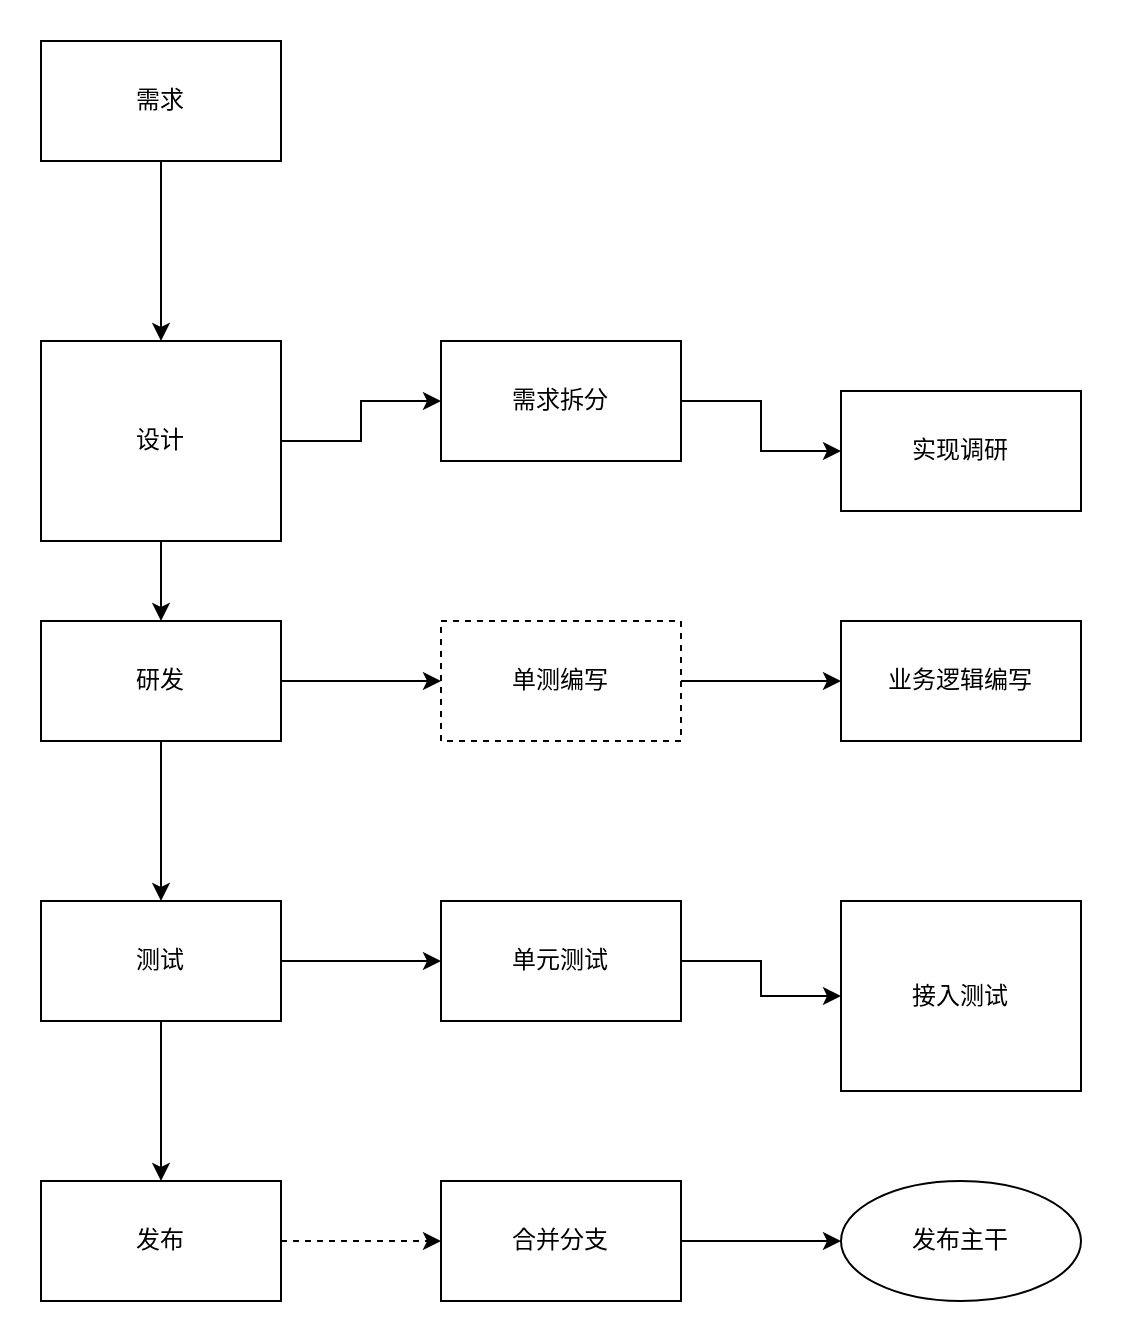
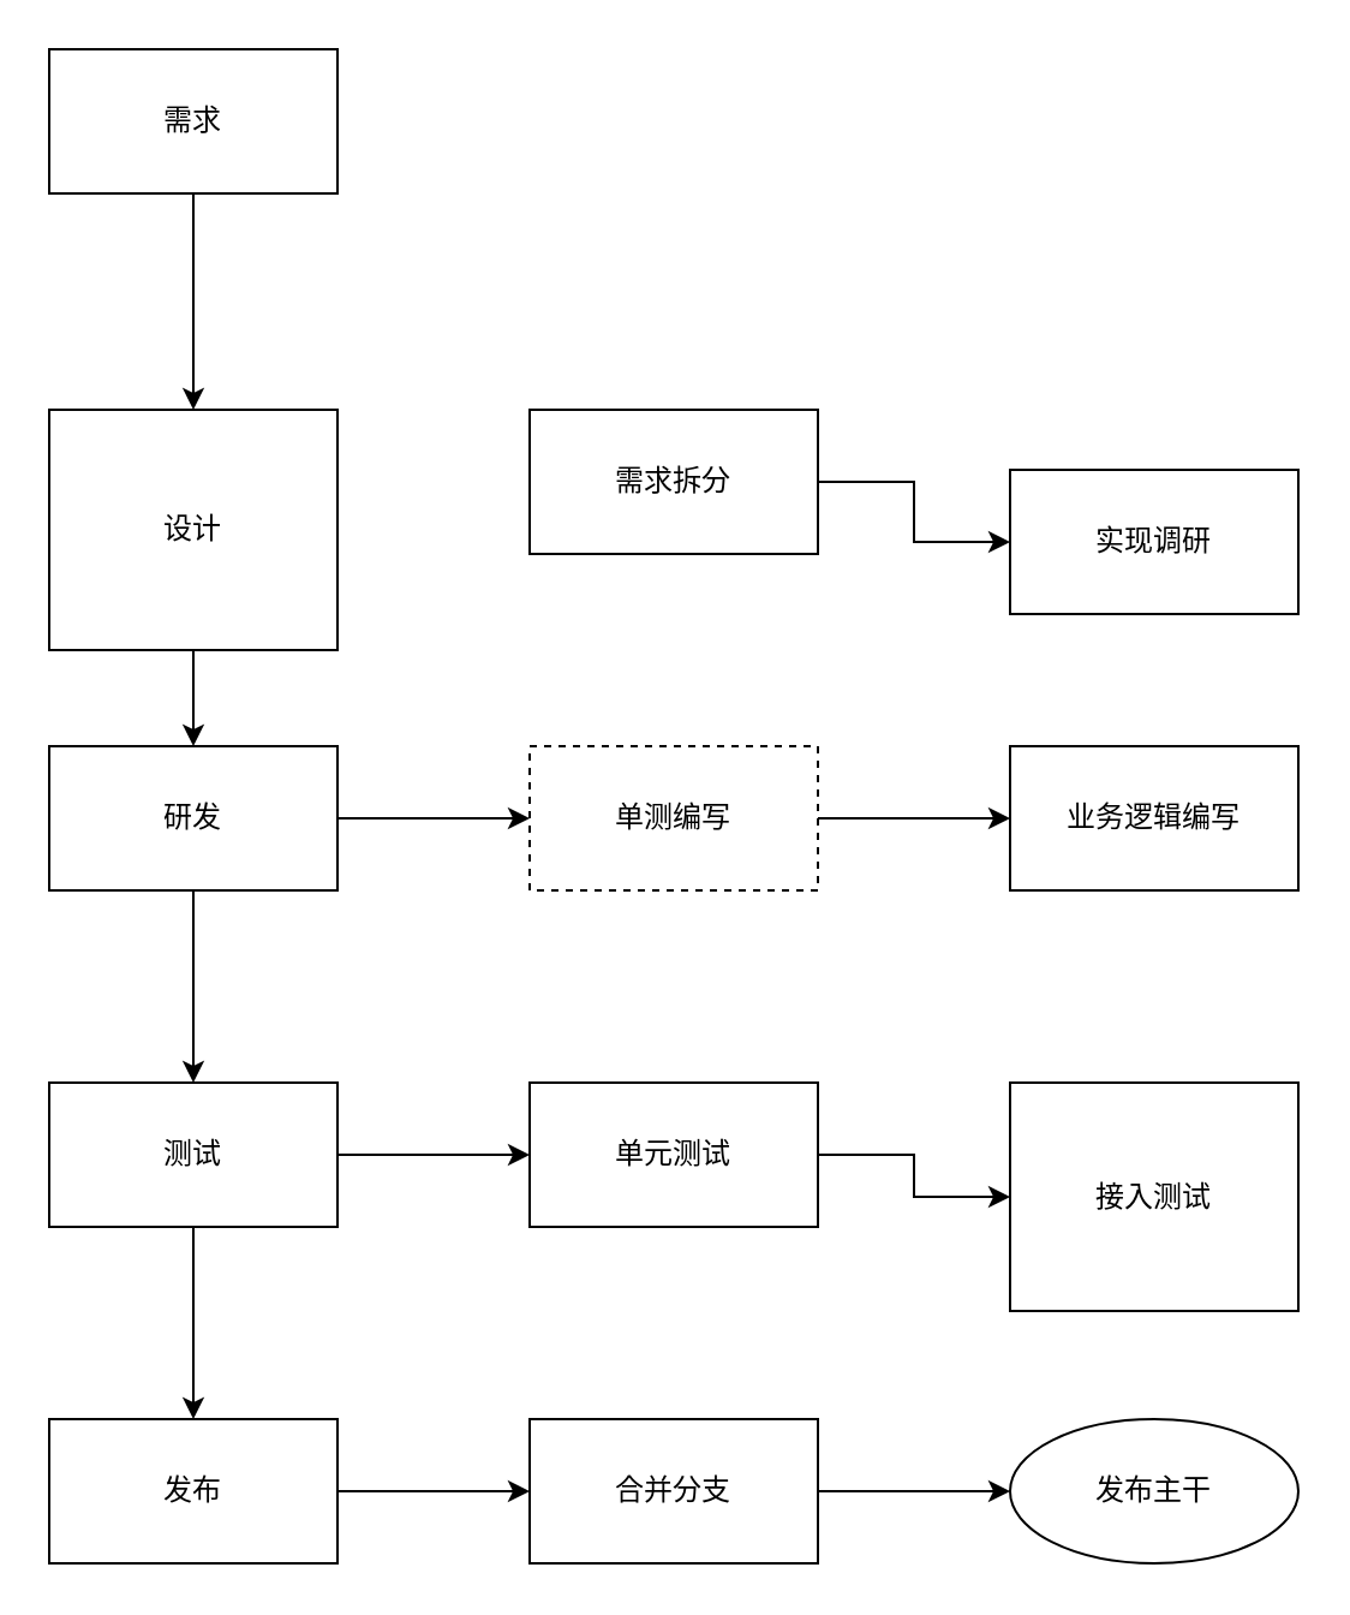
  <mxCell id="0" />
  <mxCell id="1" parent="0" />
  <mxCell id="2" style="edgeStyle=orthogonalEdgeStyle;rounded=0;orthogonalLoop=1;jettySize=auto;html=1;" edge="1" parent="1" source="3" target="6"><mxGeometry relative="1" as="geometry" /></mxCell>
  <mxCell id="3" value="需求" style="rounded=0;whiteSpace=wrap;html=1;" vertex="1" parent="1"><mxGeometry x="20" y="20" width="120" height="60" as="geometry" /></mxCell>
  <mxCell id="4" value="" style="edgeStyle=orthogonalEdgeStyle;rounded=0;orthogonalLoop=1;jettySize=auto;html=1;" edge="1" parent="1" source="6" target="12"><mxGeometry relative="1" as="geometry" /></mxCell>
- <mxCell id="5" value="" style="edgeStyle=orthogonalEdgeStyle;rounded=0;orthogonalLoop=1;jettySize=auto;html=1;" edge="1" parent="1" source="6" target="8"><mxGeometry relative="1" as="geometry" /></mxCell>
  <mxCell id="6" value="设计" style="rounded=0;whiteSpace=wrap;html=1;" vertex="1" parent="1"><mxGeometry x="20" y="170" width="120" height="100" as="geometry" /></mxCell>
  <mxCell id="7" value="" style="edgeStyle=orthogonalEdgeStyle;rounded=0;orthogonalLoop=1;jettySize=auto;html=1;" edge="1" parent="1" source="8" target="9"><mxGeometry relative="1" as="geometry" /></mxCell>
  <mxCell id="8" value="需求拆分" style="rounded=0;whiteSpace=wrap;html=1;" vertex="1" parent="1"><mxGeometry x="220" y="170" width="120" height="60" as="geometry" /></mxCell>
  <mxCell id="9" value="实现调研" style="rounded=0;whiteSpace=wrap;html=1;" vertex="1" parent="1"><mxGeometry x="420" y="195" width="120" height="60" as="geometry" /></mxCell>
  <mxCell id="10" value="" style="edgeStyle=orthogonalEdgeStyle;rounded=0;orthogonalLoop=1;jettySize=auto;html=1;" edge="1" parent="1" source="12" target="18"><mxGeometry relative="1" as="geometry" /></mxCell>
  <mxCell id="11" value="" style="edgeStyle=orthogonalEdgeStyle;rounded=0;orthogonalLoop=1;jettySize=auto;html=1;" edge="1" parent="1" source="12" target="14"><mxGeometry relative="1" as="geometry" /></mxCell>
  <mxCell id="12" value="研发" style="rounded=0;whiteSpace=wrap;html=1;" vertex="1" parent="1"><mxGeometry x="20" y="310" width="120" height="60" as="geometry" /></mxCell>
  <mxCell id="13" value="" style="edgeStyle=orthogonalEdgeStyle;rounded=0;orthogonalLoop=1;jettySize=auto;html=1;" edge="1" parent="1" source="14" target="15"><mxGeometry relative="1" as="geometry" /></mxCell>
  <mxCell id="14" value="单测编写" style="rounded=0;whiteSpace=wrap;html=1;dashed=1;" vertex="1" parent="1"><mxGeometry x="220" y="310" width="120" height="60" as="geometry" /></mxCell>
  <mxCell id="15" value="业务逻辑编写" style="rounded=0;whiteSpace=wrap;html=1;" vertex="1" parent="1"><mxGeometry x="420" y="310" width="120" height="60" as="geometry" /></mxCell>
  <mxCell id="16" value="" style="edgeStyle=orthogonalEdgeStyle;rounded=0;orthogonalLoop=1;jettySize=auto;html=1;" edge="1" parent="1" source="18" target="23"><mxGeometry relative="1" as="geometry" /></mxCell>
  <mxCell id="17" value="" style="edgeStyle=orthogonalEdgeStyle;rounded=0;orthogonalLoop=1;jettySize=auto;html=1;" edge="1" parent="1" source="18" target="20"><mxGeometry relative="1" as="geometry" /></mxCell>
  <mxCell id="18" value="测试" style="rounded=0;whiteSpace=wrap;html=1;" vertex="1" parent="1"><mxGeometry x="20" y="450" width="120" height="60" as="geometry" /></mxCell>
  <mxCell id="19" value="" style="edgeStyle=orthogonalEdgeStyle;rounded=0;orthogonalLoop=1;jettySize=auto;html=1;" edge="1" parent="1" source="20" target="21"><mxGeometry relative="1" as="geometry" /></mxCell>
  <mxCell id="20" value="单元测试" style="rounded=0;whiteSpace=wrap;html=1;" vertex="1" parent="1"><mxGeometry x="220" y="450" width="120" height="60" as="geometry" /></mxCell>
  <mxCell id="21" value="接入测试" style="rounded=0;whiteSpace=wrap;html=1;" vertex="1" parent="1"><mxGeometry x="420" y="450" width="120" height="95" as="geometry" /></mxCell>
- <mxCell id="22" value="" style="edgeStyle=orthogonalEdgeStyle;rounded=0;orthogonalLoop=1;jettySize=auto;html=1;dashed=1;" edge="1" parent="1" source="23" target="25"><mxGeometry relative="1" as="geometry" /></mxCell>
+ <mxCell id="22" value="" style="edgeStyle=orthogonalEdgeStyle;rounded=0;orthogonalLoop=1;jettySize=auto;html=1;" edge="1" parent="1" source="23" target="25"><mxGeometry relative="1" as="geometry" /></mxCell>
  <mxCell id="23" value="发布" style="rounded=0;whiteSpace=wrap;html=1;" vertex="1" parent="1"><mxGeometry x="20" y="590" width="120" height="60" as="geometry" /></mxCell>
  <mxCell id="24" value="" style="edgeStyle=orthogonalEdgeStyle;rounded=0;orthogonalLoop=1;jettySize=auto;html=1;" edge="1" parent="1" source="25" target="26"><mxGeometry relative="1" as="geometry" /></mxCell>
  <mxCell id="25" value="合并分支" style="rounded=0;whiteSpace=wrap;html=1;" vertex="1" parent="1"><mxGeometry x="220" y="590" width="120" height="60" as="geometry" /></mxCell>
  <mxCell id="26" value="发布主干" style="ellipse;whiteSpace=wrap;html=1;" vertex="1" parent="1"><mxGeometry x="420" y="590" width="120" height="60" as="geometry" /></mxCell>
